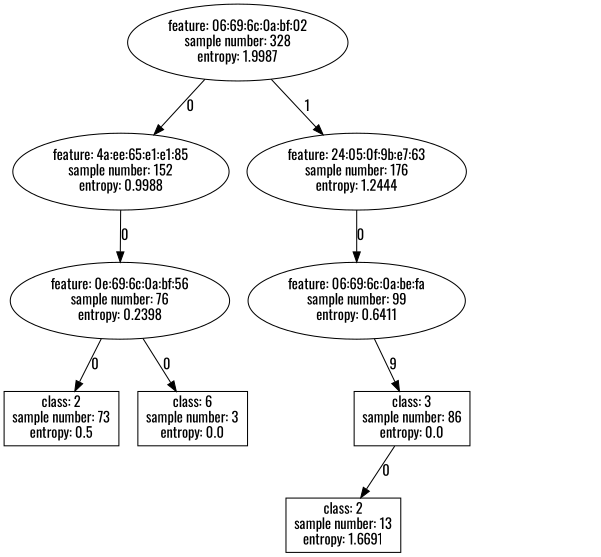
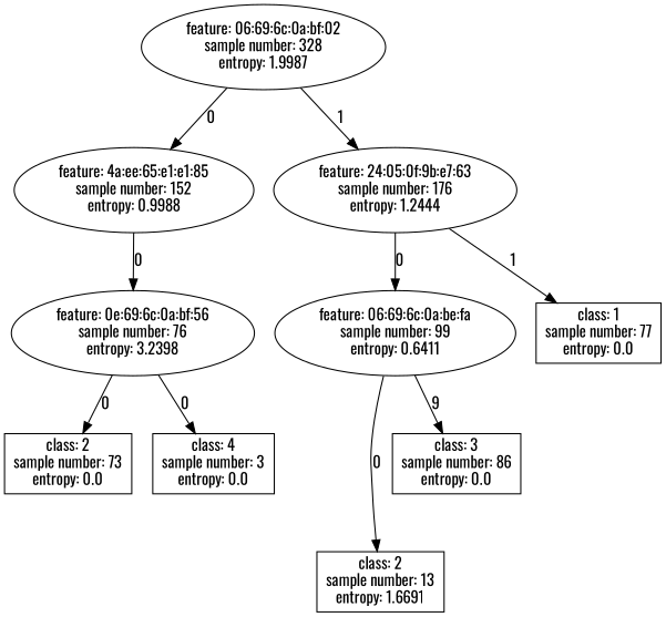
  digraph {
    fontname=Oswald
    node [fontname=Oswald]
    edge [fontname=Oswald]
    n1 [label="feature: 06:69:6c:0a:bf:02\nsample number: 328\nentropy: 1.9987"]
    n2 [label="feature: 4a:ee:65:e1:e1:85\nsample number: 152\nentropy: 0.9988"]
    n3 [label="feature: 24:05:0f:9b:e7:63\nsample number: 176\nentropy: 1.2444"]
-   n4 [label="feature: 0e:69:6c:0a:bf:56\nsample number: 76\nentropy: 0.2398"]
+   n4 [label="feature: 0e:69:6c:0a:bf:56\nsample number: 76\nentropy: 3.2398"]
    n5 [label="feature: 06:69:6c:0a:be:fa\nsample number: 99\nentropy: 0.6411"]
-   n7 [label="class: 2\nsample number: 73\nentropy: 0.5" shape=box]
-   n8 [label="class: 6\nsample number: 3\nentropy: 0.0" shape=box]
+   n6 [label="class: 1\nsample number: 77\nentropy: 0.0" shape=box]
+   n7 [label="class: 2\nsample number: 73\nentropy: 0.0" shape=box]
+   n8 [label="class: 4\nsample number: 3\nentropy: 0.0" shape=box]
    n9 [label="class: 2\nsample number: 13\nentropy: 1.6691" shape=box]
    n10 [label="class: 3\nsample number: 86\nentropy: 0.0" shape=box]
    n1 -> n2 [label=0]
    n1 -> n3 [label=1]
    n2 -> n4 [label=0]
    n3 -> n5 [label=0]
+   n3 -> n6 [label=1]
    n4 -> n7 [label=0]
    n4 -> n8 [label=0]
-   n10 -> n9 [label=0]
+   n5 -> n9 [label=0]
    n5 -> n10 [label=9]
  }
